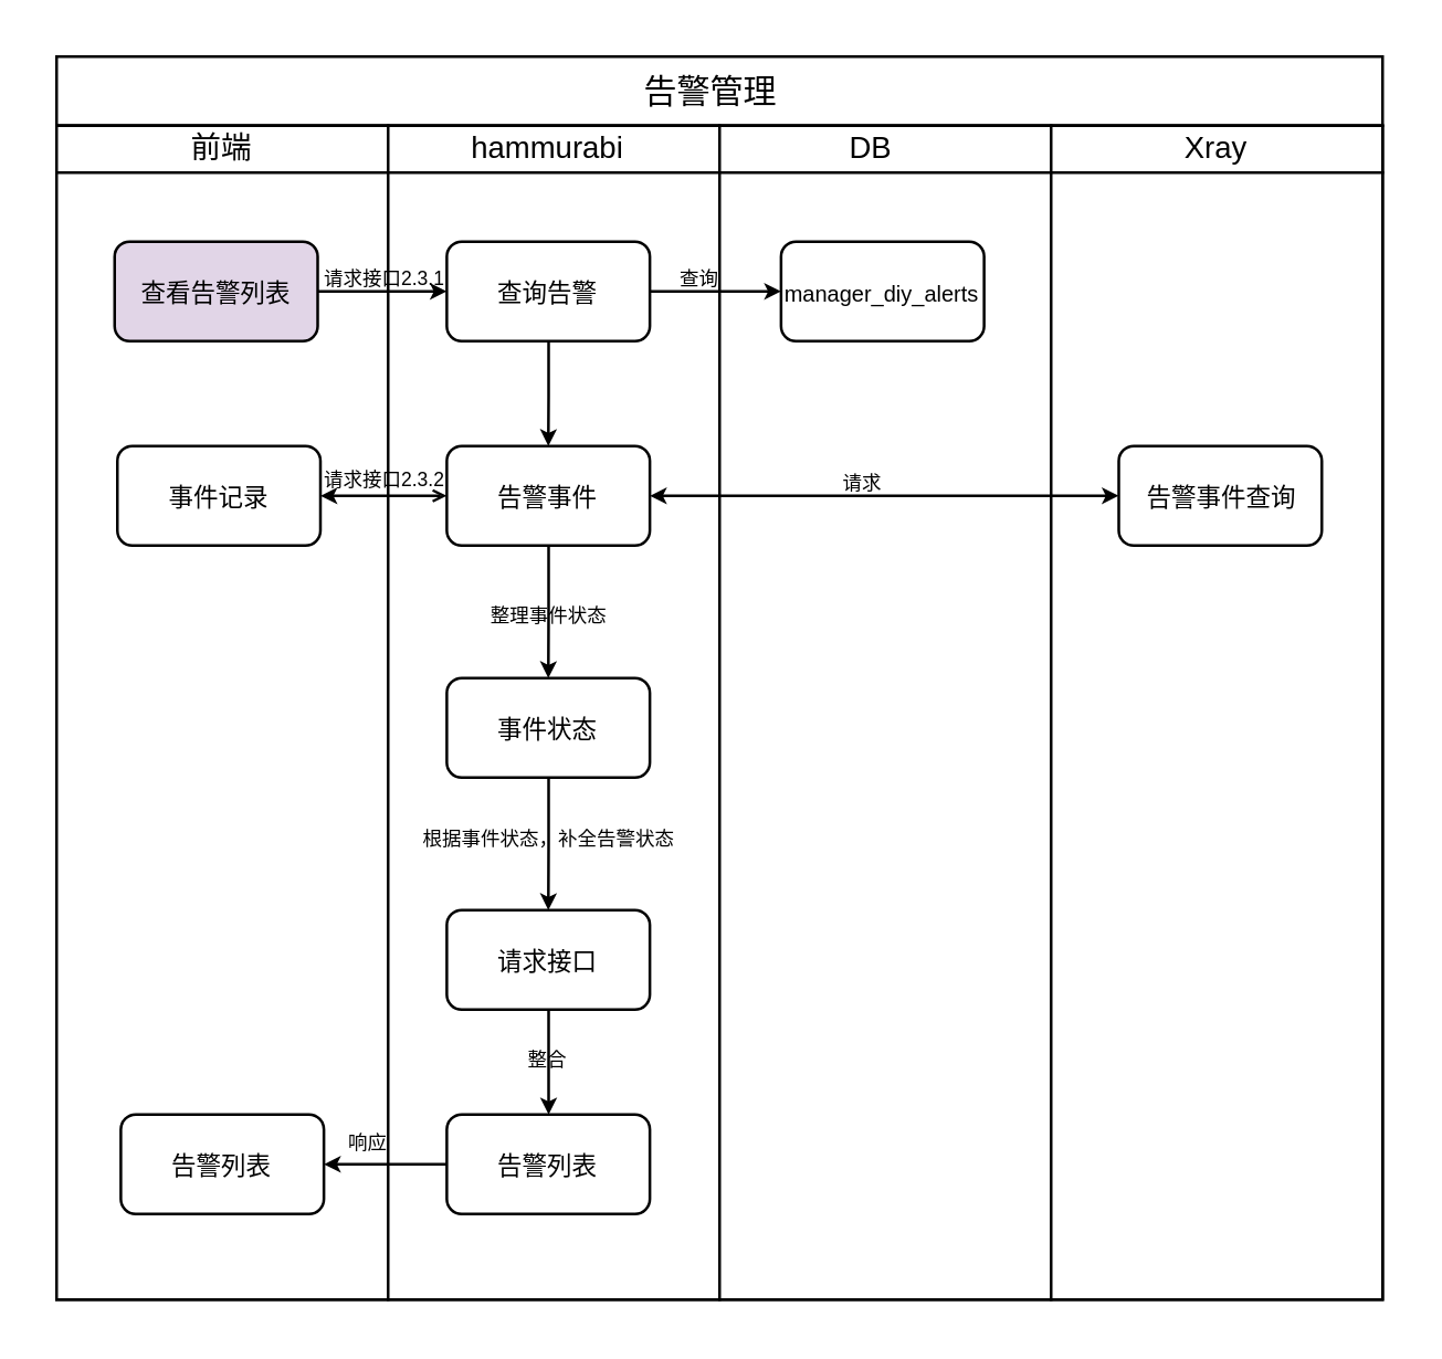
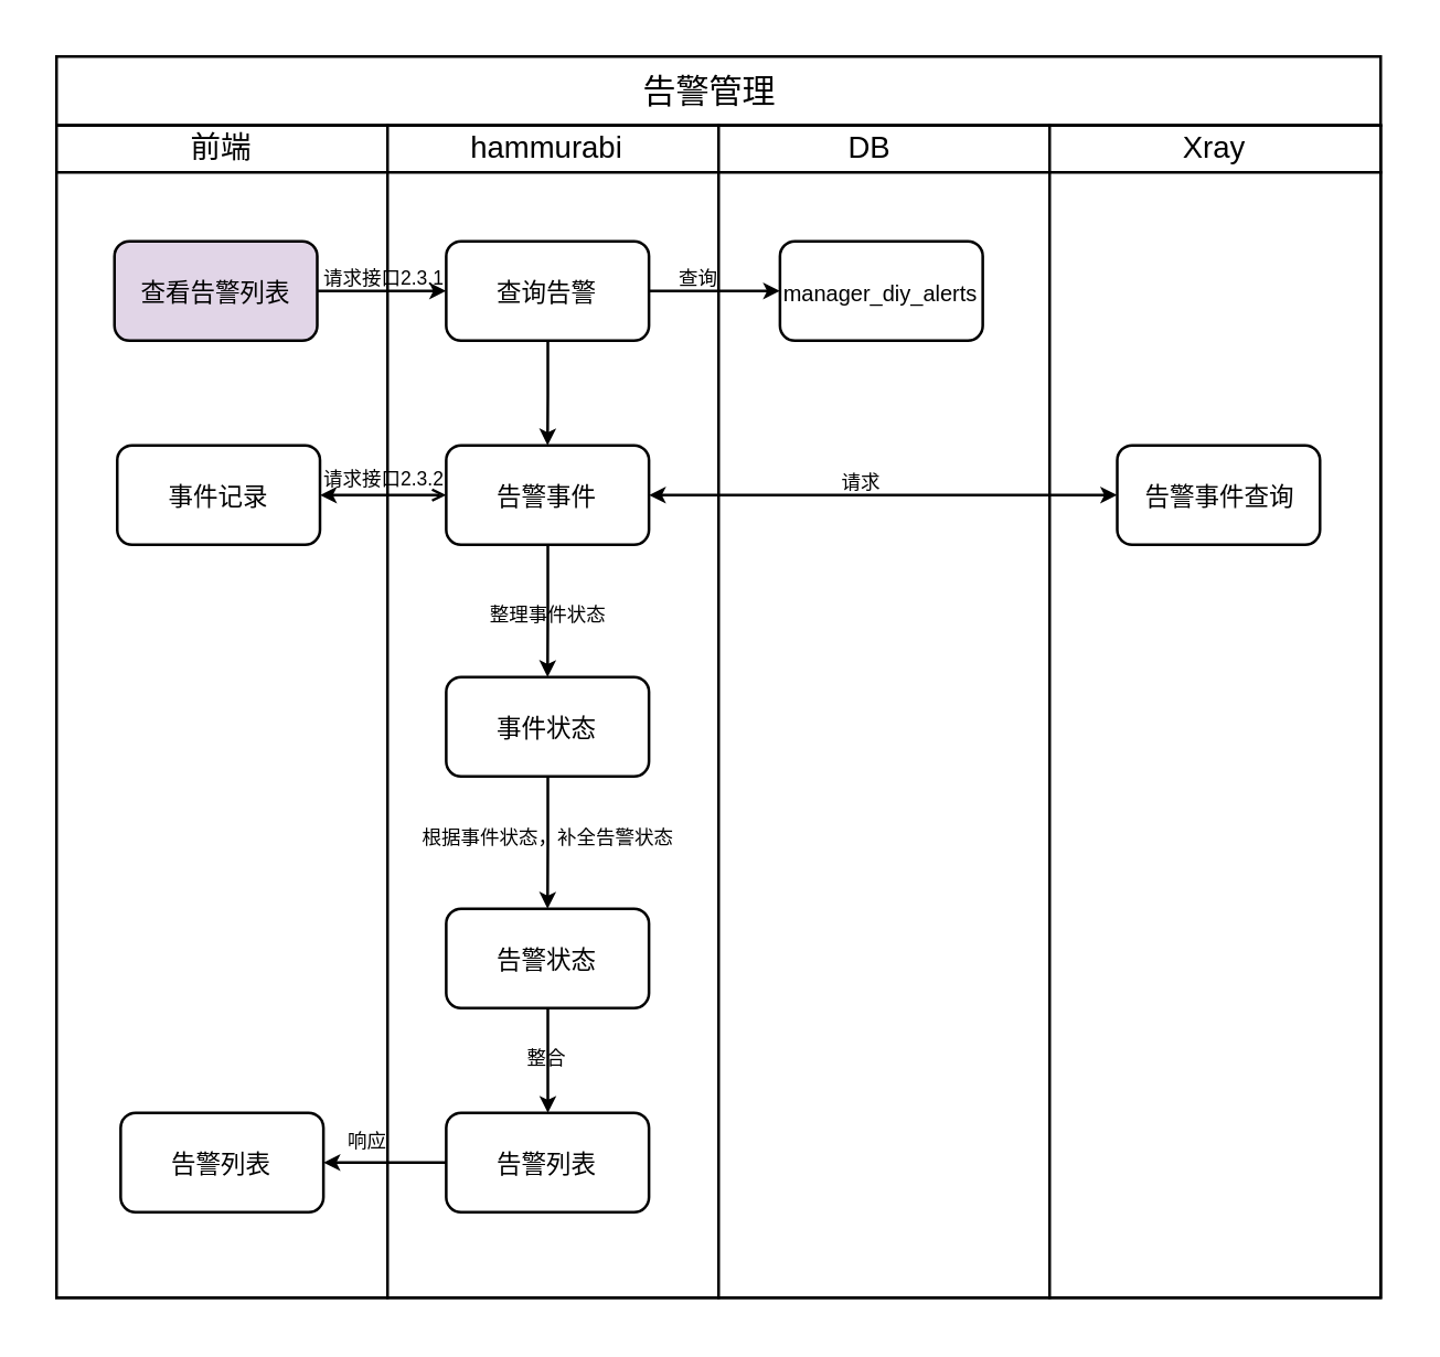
  <mxCell id="0" />
  <mxCell id="1" parent="0" />
  <mxCell id="2" value="" style="rounded=0;whiteSpace=wrap;html=1;container=0;" vertex="1" parent="1"><mxGeometry x="20" y="20" width="480" height="25" as="geometry" /></mxCell>
  <mxCell id="3" value="" style="rounded=0;whiteSpace=wrap;html=1;container=0;" vertex="1" parent="1"><mxGeometry x="20" y="45" width="480" height="425" as="geometry" /></mxCell>
  <mxCell id="4" value="" style="rounded=0;whiteSpace=wrap;html=1;container=0;" vertex="1" parent="1"><mxGeometry x="20" y="45" width="120" height="17" as="geometry" /></mxCell>
  <mxCell id="5" value="" style="rounded=0;whiteSpace=wrap;html=1;container=0;" vertex="1" parent="1"><mxGeometry x="140" y="45" width="120" height="17" as="geometry" /></mxCell>
  <mxCell id="6" value="" style="rounded=0;whiteSpace=wrap;html=1;container=0;" vertex="1" parent="1"><mxGeometry x="260" y="45" width="120" height="17" as="geometry" /></mxCell>
  <mxCell id="7" value="" style="rounded=0;whiteSpace=wrap;html=1;container=0;" vertex="1" parent="1"><mxGeometry x="380" y="45" width="120" height="17" as="geometry" /></mxCell>
  <mxCell id="8" value="" style="rounded=0;whiteSpace=wrap;html=1;container=0;" vertex="1" parent="1"><mxGeometry x="20" y="62" width="120" height="408" as="geometry" /></mxCell>
  <mxCell id="9" value="" style="rounded=0;whiteSpace=wrap;html=1;container=0;" vertex="1" parent="1"><mxGeometry x="140" y="62" width="120" height="408" as="geometry" /></mxCell>
  <mxCell id="10" value="" style="rounded=0;whiteSpace=wrap;html=1;container=0;" vertex="1" parent="1"><mxGeometry x="260" y="62" width="120" height="408" as="geometry" /></mxCell>
  <mxCell id="11" value="" style="rounded=0;whiteSpace=wrap;html=1;container=0;" vertex="1" parent="1"><mxGeometry x="380" y="62" width="120" height="408" as="geometry" /></mxCell>
  <mxCell id="12" value="告警管理" style="text;html=1;align=center;verticalAlign=middle;whiteSpace=wrap;rounded=0;" vertex="1" parent="1"><mxGeometry x="230" y="22" width="54" height="21" as="geometry" /></mxCell>
  <mxCell id="13" value="&lt;font style=&quot;font-size: 11px;&quot;&gt;前端&lt;/font&gt;" style="text;html=1;align=center;verticalAlign=middle;whiteSpace=wrap;rounded=0;" vertex="1" parent="1"><mxGeometry x="42" y="47" width="76" height="11" as="geometry" /></mxCell>
  <mxCell id="14" value="&lt;font style=&quot;font-size: 11px;&quot;&gt;hammurabi&lt;/font&gt;" style="text;html=1;align=center;verticalAlign=middle;whiteSpace=wrap;rounded=0;" vertex="1" parent="1"><mxGeometry x="160" y="47" width="76" height="11" as="geometry" /></mxCell>
  <mxCell id="15" value="&lt;font style=&quot;font-size: 11px;&quot;&gt;DB&lt;/font&gt;" style="text;html=1;align=center;verticalAlign=middle;whiteSpace=wrap;rounded=0;" vertex="1" parent="1"><mxGeometry x="277" y="47" width="76" height="11" as="geometry" /></mxCell>
  <mxCell id="16" value="&lt;font style=&quot;font-size: 11px;&quot;&gt;Xray&lt;/font&gt;" style="text;html=1;align=center;verticalAlign=middle;whiteSpace=wrap;rounded=0;" vertex="1" parent="1"><mxGeometry x="402" y="47" width="76" height="11" as="geometry" /></mxCell>
  <mxCell id="17" style="edgeStyle=orthogonalEdgeStyle;rounded=0;orthogonalLoop=1;jettySize=auto;html=1;entryX=0;entryY=0.5;entryDx=0;entryDy=0;endSize=3;" edge="1" parent="1" source="18" target="21"><mxGeometry relative="1" as="geometry" /></mxCell>
  <mxCell id="18" value="&lt;font style=&quot;font-size: 9px;&quot;&gt;查看告警列表&lt;/font&gt;" style="rounded=1;whiteSpace=wrap;html=1;fillColor=#e1d5e7;" vertex="1" parent="1"><mxGeometry x="41" y="87" width="73.5" height="36" as="geometry" /></mxCell>
  <mxCell id="19" style="edgeStyle=orthogonalEdgeStyle;rounded=0;orthogonalLoop=1;jettySize=auto;html=1;entryX=0.5;entryY=0;entryDx=0;entryDy=0;startSize=6;endSize=3;" edge="1" parent="1" source="21" target="26"><mxGeometry relative="1" as="geometry" /></mxCell>
  <mxCell id="20" style="edgeStyle=orthogonalEdgeStyle;rounded=0;orthogonalLoop=1;jettySize=auto;html=1;entryX=0;entryY=0.5;entryDx=0;entryDy=0;endSize=3;" edge="1" parent="1" source="21" target="22"><mxGeometry relative="1" as="geometry" /></mxCell>
  <mxCell id="21" value="&lt;font style=&quot;font-size: 9px;&quot;&gt;查询告警&lt;/font&gt;" style="rounded=1;whiteSpace=wrap;html=1;" vertex="1" parent="1"><mxGeometry x="161.25" y="87" width="73.5" height="36" as="geometry" /></mxCell>
  <mxCell id="22" value="&lt;font style=&quot;font-size: 8px;&quot;&gt;manager_diy_alerts&lt;/font&gt;" style="rounded=1;whiteSpace=wrap;html=1;" vertex="1" parent="1"><mxGeometry x="282.25" y="87" width="73.5" height="36" as="geometry" /></mxCell>
  <mxCell id="23" value="&lt;font style=&quot;font-size: 7px;&quot;&gt;请求接口2.3.1&lt;/font&gt;" style="text;html=1;align=center;verticalAlign=middle;whiteSpace=wrap;rounded=0;" vertex="1" parent="1"><mxGeometry x="110" y="86" width="58" height="26" as="geometry" /></mxCell>
  <mxCell id="24" style="edgeStyle=orthogonalEdgeStyle;rounded=0;orthogonalLoop=1;jettySize=auto;html=1;entryX=0;entryY=0.5;entryDx=0;entryDy=0;startArrow=classic;startFill=1;startSize=3;endSize=3;" edge="1" parent="1" source="26" target="27"><mxGeometry relative="1" as="geometry" /></mxCell>
  <mxCell id="25" style="edgeStyle=orthogonalEdgeStyle;rounded=0;orthogonalLoop=1;jettySize=auto;html=1;entryX=0.5;entryY=0;entryDx=0;entryDy=0;endSize=3;" edge="1" parent="1" source="26" target="29"><mxGeometry relative="1" as="geometry" /></mxCell>
  <mxCell id="26" value="&lt;font style=&quot;font-size: 9px;&quot;&gt;告警事件&lt;/font&gt;" style="rounded=1;whiteSpace=wrap;html=1;" vertex="1" parent="1"><mxGeometry x="161.25" y="161" width="73.5" height="36" as="geometry" /></mxCell>
  <mxCell id="27" value="&lt;font style=&quot;font-size: 9px;&quot;&gt;告警事件查询&lt;/font&gt;" style="rounded=1;whiteSpace=wrap;html=1;" vertex="1" parent="1"><mxGeometry x="404.5" y="161" width="73.5" height="36" as="geometry" /></mxCell>
  <mxCell id="28" style="edgeStyle=orthogonalEdgeStyle;rounded=0;orthogonalLoop=1;jettySize=auto;html=1;entryX=0.5;entryY=0;entryDx=0;entryDy=0;endSize=3;" edge="1" parent="1" source="29" target="33"><mxGeometry relative="1" as="geometry" /></mxCell>
  <mxCell id="29" value="&lt;font style=&quot;font-size: 9px;&quot;&gt;事件状态&lt;/font&gt;" style="rounded=1;whiteSpace=wrap;html=1;" vertex="1" parent="1"><mxGeometry x="161.25" y="245" width="73.5" height="36" as="geometry" /></mxCell>
  <mxCell id="30" value="&lt;font style=&quot;font-size: 7px;&quot;&gt;根据事件状态，补全告警状态&lt;/font&gt;" style="text;html=1;align=center;verticalAlign=middle;whiteSpace=wrap;rounded=0;" vertex="1" parent="1"><mxGeometry x="150.5" y="289" width="95" height="26" as="geometry" /></mxCell>
  <mxCell id="31" value="&lt;font style=&quot;font-size: 7px;&quot;&gt;整理事件状态&lt;/font&gt;" style="text;html=1;align=center;verticalAlign=middle;whiteSpace=wrap;rounded=0;" vertex="1" parent="1"><mxGeometry x="150.5" y="208" width="95" height="26" as="geometry" /></mxCell>
  <mxCell id="32" style="edgeStyle=orthogonalEdgeStyle;rounded=0;orthogonalLoop=1;jettySize=auto;html=1;endSize=3;" edge="1" parent="1" source="33" target="37"><mxGeometry relative="1" as="geometry" /></mxCell>
- <mxCell id="33" value="&lt;font style=&quot;font-size: 9px;&quot;&gt;请求接口&lt;/font&gt;" style="rounded=1;whiteSpace=wrap;html=1;" vertex="1" parent="1"><mxGeometry x="161.25" y="329" width="73.5" height="36" as="geometry" /></mxCell>
+ <mxCell id="33" value="&lt;font style=&quot;font-size: 9px;&quot;&gt;告警状态&lt;/font&gt;" style="rounded=1;whiteSpace=wrap;html=1;" vertex="1" parent="1"><mxGeometry x="161.25" y="329" width="73.5" height="36" as="geometry" /></mxCell>
  <mxCell id="34" style="edgeStyle=orthogonalEdgeStyle;rounded=0;orthogonalLoop=1;jettySize=auto;html=1;entryX=0;entryY=0.5;entryDx=0;entryDy=0;startArrow=classic;startFill=1;startSize=3;endSize=3;endArrow=open;" edge="1" parent="1" source="35" target="26"><mxGeometry relative="1" as="geometry" /></mxCell>
  <mxCell id="35" value="&lt;font style=&quot;font-size: 9px;&quot;&gt;事件记录&lt;/font&gt;" style="rounded=1;whiteSpace=wrap;html=1;" vertex="1" parent="1"><mxGeometry x="42" y="161" width="73.5" height="36" as="geometry" /></mxCell>
  <mxCell id="36" style="edgeStyle=orthogonalEdgeStyle;rounded=0;orthogonalLoop=1;jettySize=auto;html=1;startSize=4;endSize=3;" edge="1" parent="1" source="37" target="39"><mxGeometry relative="1" as="geometry" /></mxCell>
  <mxCell id="37" value="&lt;font style=&quot;font-size: 9px;&quot;&gt;告警列表&lt;/font&gt;" style="rounded=1;whiteSpace=wrap;html=1;" vertex="1" parent="1"><mxGeometry x="161.25" y="403" width="73.5" height="36" as="geometry" /></mxCell>
  <mxCell id="38" value="&lt;font style=&quot;font-size: 7px;&quot;&gt;整合&lt;/font&gt;" style="text;html=1;align=center;verticalAlign=middle;whiteSpace=wrap;rounded=0;" vertex="1" parent="1"><mxGeometry x="183.25" y="373" width="29.5" height="17" as="geometry" /></mxCell>
  <mxCell id="39" value="&lt;font style=&quot;font-size: 9px;&quot;&gt;告警列表&lt;/font&gt;" style="rounded=1;whiteSpace=wrap;html=1;" vertex="1" parent="1"><mxGeometry x="43.25" y="403" width="73.5" height="36" as="geometry" /></mxCell>
  <mxCell id="40" value="&lt;font style=&quot;font-size: 7px;&quot;&gt;请求接口2.3.2&lt;/font&gt;" style="text;html=1;align=center;verticalAlign=middle;whiteSpace=wrap;rounded=0;" vertex="1" parent="1"><mxGeometry x="110" y="159" width="58" height="26" as="geometry" /></mxCell>
  <mxCell id="41" value="&lt;font style=&quot;font-size: 7px;&quot;&gt;查询&lt;/font&gt;" style="text;html=1;align=center;verticalAlign=middle;whiteSpace=wrap;rounded=0;" vertex="1" parent="1"><mxGeometry x="238" y="90" width="29.5" height="17" as="geometry" /></mxCell>
  <mxCell id="42" value="&lt;font style=&quot;font-size: 7px;&quot;&gt;请求&lt;/font&gt;" style="text;html=1;align=center;verticalAlign=middle;whiteSpace=wrap;rounded=0;" vertex="1" parent="1"><mxGeometry x="297" y="164" width="29.5" height="17" as="geometry" /></mxCell>
  <mxCell id="43" value="&lt;font style=&quot;font-size: 7px;&quot;&gt;响应&lt;/font&gt;" style="text;html=1;align=center;verticalAlign=middle;whiteSpace=wrap;rounded=0;" vertex="1" parent="1"><mxGeometry x="118" y="403" width="29.5" height="17" as="geometry" /></mxCell>
